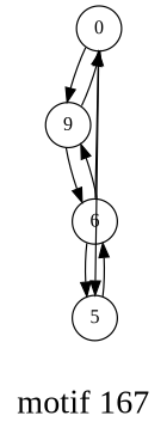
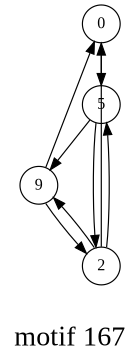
  digraph {
    fontname="Liberation Serif"
    fontsize=24
    label="\nmotif 167\n"
    splines=false
    node [fontname="Liberation Serif" shape=ellipse]
    edge [fontname="Liberation Serif"]
    0 [height=0.3 width=0.3]
    n2 [height=0.3 label=9 width=0.3]
    n3 [height=0.3 label=5 width=0.3]
-   2 [height=0.3 width=0.3 label=6]
-   0 -> n2
+   2 [height=0.3 width=0.3]
+   n3 -> n2
    0 -> n3
    n2 -> 0
    n2 -> 2
    n3 -> 2
    2 -> 0
    2 -> n2
    2 -> n3
  }
